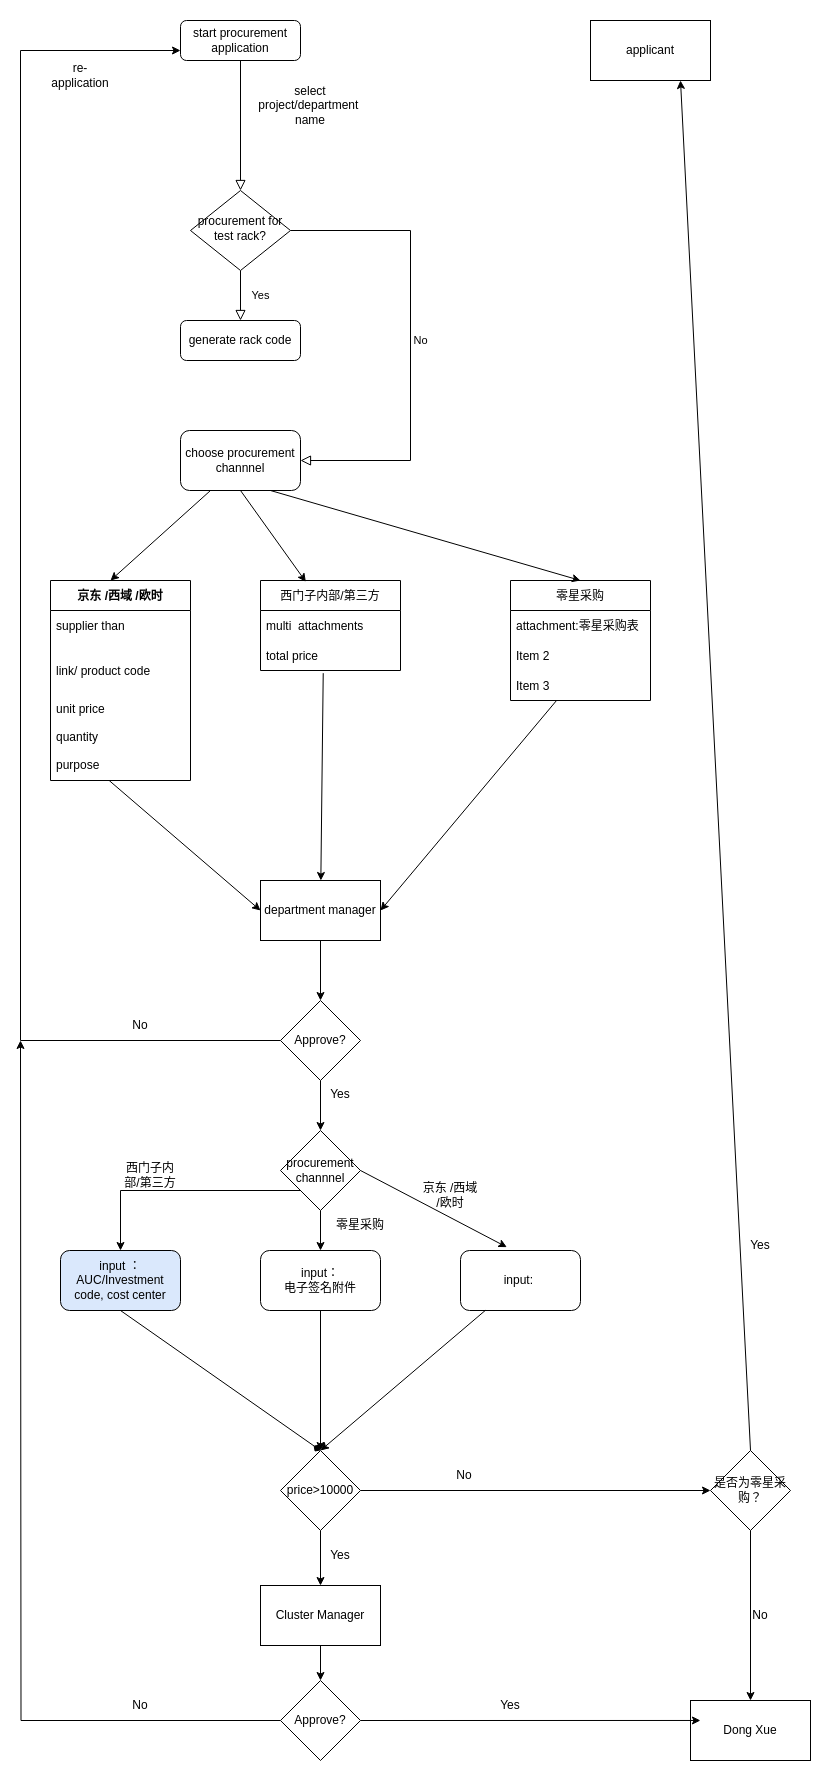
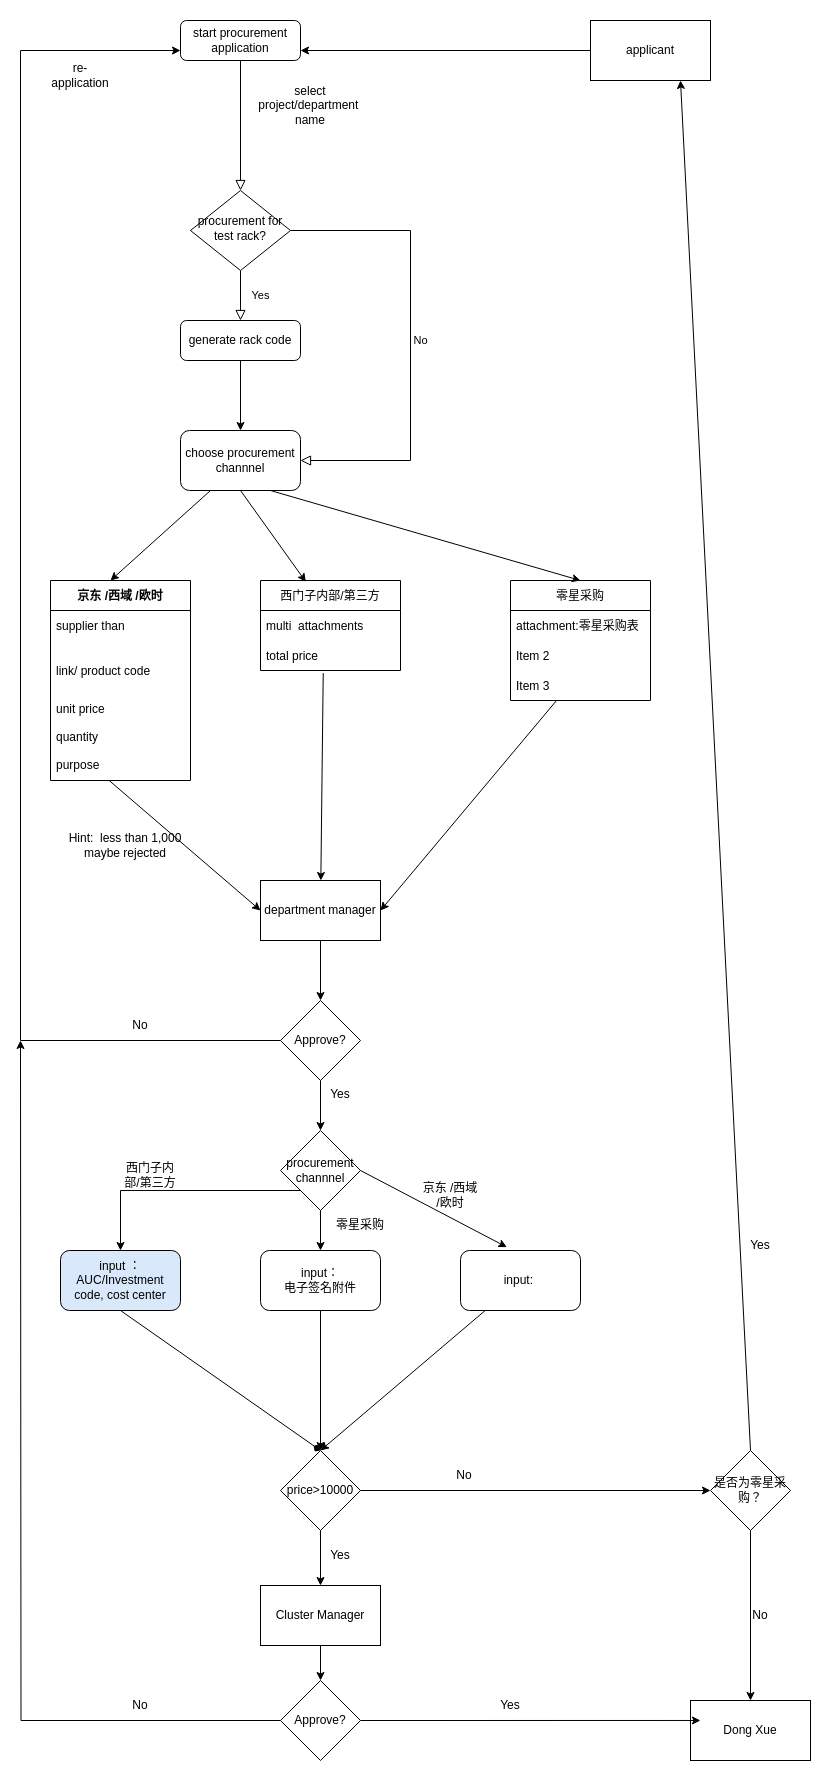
  <mxCell id="0" />
  <mxCell id="1" parent="0" />
  <mxCell id="2" value="" style="rounded=0;html=1;jettySize=auto;orthogonalLoop=1;fontSize=11;endArrow=block;endFill=0;endSize=8;strokeWidth=1;shadow=0;labelBackgroundColor=none;edgeStyle=orthogonalEdgeStyle;" parent="1" source="3" target="6" edge="1"><mxGeometry relative="1" as="geometry" /></mxCell>
  <mxCell id="3" value="start procurement application" style="rounded=1;whiteSpace=wrap;html=1;fontSize=12;glass=0;strokeWidth=1;shadow=0;" parent="1" vertex="1"><mxGeometry x="180" width="120" height="40" as="geometry" y="20" /></mxCell>
  <mxCell id="4" value="Yes" style="rounded=0;html=1;jettySize=auto;orthogonalLoop=1;fontSize=11;endArrow=block;endFill=0;endSize=8;strokeWidth=1;shadow=0;labelBackgroundColor=none;edgeStyle=orthogonalEdgeStyle;entryX=0.5;entryY=0;entryDx=0;entryDy=0;" parent="1" source="6" target="8" edge="1"><mxGeometry y="20" relative="1" as="geometry"><mxPoint as="offset" /><mxPoint x="240" y="310" as="targetPoint" /></mxGeometry></mxCell>
  <mxCell id="5" value="No" style="edgeStyle=orthogonalEdgeStyle;rounded=0;html=1;jettySize=auto;orthogonalLoop=1;fontSize=11;endArrow=block;endFill=0;endSize=8;strokeWidth=1;shadow=0;labelBackgroundColor=none;entryX=1;entryY=0.5;entryDx=0;entryDy=0;" parent="1" source="6" target="9" edge="1"><mxGeometry y="10" relative="1" as="geometry"><mxPoint as="offset" /><mxPoint x="410" y="480" as="targetPoint" /><Array as="points"><mxPoint x="410" y="230" /><mxPoint x="410" y="460" /></Array></mxGeometry></mxCell>
  <mxCell id="6" value="procurement&amp;nbsp;for test rack?" style="rhombus;whiteSpace=wrap;html=1;shadow=0;fontFamily=Helvetica;fontSize=12;align=center;strokeWidth=1;spacing=6;spacingTop=-4;" parent="1" vertex="1"><mxGeometry x="190" y="190" width="100" height="80" as="geometry" /></mxCell>
+ <mxCell id="7" value="" style="edgeStyle=orthogonalEdgeStyle;rounded=0;orthogonalLoop=1;jettySize=auto;html=1;" edge="1" parent="1" source="8" target="9"><mxGeometry relative="1" as="geometry" /></mxCell>
  <mxCell id="8" value="generate rack code" style="rounded=1;whiteSpace=wrap;html=1;fontSize=12;glass=0;strokeWidth=1;shadow=0;" parent="1" vertex="1"><mxGeometry x="180" y="320" width="120" height="40" as="geometry" /></mxCell>
  <mxCell id="9" value="choose procurement channnel" style="whiteSpace=wrap;html=1;rounded=1;glass=0;strokeWidth=1;shadow=0;" vertex="1" parent="1"><mxGeometry x="180" y="430" width="120" height="60" as="geometry" /></mxCell>
  <mxCell id="10" value="" style="endArrow=classic;html=1;rounded=0;exitX=0.25;exitY=1;exitDx=0;exitDy=0;" edge="1" parent="1" source="9"><mxGeometry width="50" height="50" relative="1" as="geometry"><mxPoint x="270" y="550" as="sourcePoint" /><mxPoint x="110" y="580" as="targetPoint" /></mxGeometry></mxCell>
  <mxCell id="11" value="京东 /西域 /欧时" style="swimlane;fontStyle=1;childLayout=stackLayout;horizontal=1;startSize=30;horizontalStack=0;resizeParent=1;resizeParentMax=0;resizeLast=0;collapsible=1;marginBottom=0;" vertex="1" parent="1"><mxGeometry x="50" y="580" width="140" height="200" as="geometry" /></mxCell>
  <mxCell id="12" value="supplier than" style="text;strokeColor=none;fillColor=none;align=left;verticalAlign=middle;spacingLeft=4;spacingRight=4;overflow=hidden;points=[[0,0.5],[1,0.5]];portConstraint=eastwest;rotatable=0;" vertex="1" parent="11"><mxGeometry y="30" width="140" height="30" as="geometry" /></mxCell>
  <mxCell id="13" value="link/ product code" style="text;strokeColor=none;fillColor=none;align=left;verticalAlign=middle;spacingLeft=4;spacingRight=4;overflow=hidden;points=[[0,0.5],[1,0.5]];portConstraint=eastwest;rotatable=0;" vertex="1" parent="11"><mxGeometry y="60" width="140" height="60" as="geometry" /></mxCell>
  <mxCell id="14" value="unit price&#10;&#10;quantity&#10;&#10;purpose&#10;&#10;&#10;&#10;&#10;&#10;&#10;" style="text;strokeColor=none;fillColor=none;align=left;verticalAlign=middle;spacingLeft=4;spacingRight=4;overflow=hidden;points=[[0,0.5],[1,0.5]];portConstraint=eastwest;rotatable=0;" vertex="1" parent="11"><mxGeometry y="120" width="140" height="80" as="geometry" /></mxCell>
  <mxCell id="15" value="西门子内部/第三方" style="swimlane;fontStyle=0;childLayout=stackLayout;horizontal=1;startSize=30;horizontalStack=0;resizeParent=1;resizeParentMax=0;resizeLast=0;collapsible=1;marginBottom=0;" vertex="1" parent="1"><mxGeometry x="260" y="580" width="140" height="90" as="geometry" /></mxCell>
  <mxCell id="16" value="multi  attachments" style="text;strokeColor=none;fillColor=none;align=left;verticalAlign=middle;spacingLeft=4;spacingRight=4;overflow=hidden;points=[[0,0.5],[1,0.5]];portConstraint=eastwest;rotatable=0;" vertex="1" parent="15"><mxGeometry y="30" width="140" height="30" as="geometry" /></mxCell>
  <mxCell id="17" value="total price" style="text;strokeColor=none;fillColor=none;align=left;verticalAlign=middle;spacingLeft=4;spacingRight=4;overflow=hidden;points=[[0,0.5],[1,0.5]];portConstraint=eastwest;rotatable=0;" vertex="1" parent="15"><mxGeometry y="60" width="140" height="30" as="geometry" /></mxCell>
  <mxCell id="18" value="select project/department&amp;nbsp; name" style="text;html=1;strokeColor=none;fillColor=none;align=center;verticalAlign=middle;whiteSpace=wrap;rounded=0;" vertex="1" parent="1"><mxGeometry x="250" y="90" width="120" height="30" as="geometry" /></mxCell>
  <mxCell id="19" value="" style="endArrow=classic;html=1;rounded=0;exitX=0.5;exitY=1;exitDx=0;exitDy=0;entryX=0.324;entryY=0.015;entryDx=0;entryDy=0;entryPerimeter=0;" edge="1" parent="1" source="9" target="15"><mxGeometry width="50" height="50" relative="1" as="geometry"><mxPoint x="220" y="560" as="sourcePoint" /><mxPoint x="270" y="510" as="targetPoint" /></mxGeometry></mxCell>
  <mxCell id="20" value="零星采购" style="swimlane;fontStyle=0;childLayout=stackLayout;horizontal=1;startSize=30;horizontalStack=0;resizeParent=1;resizeParentMax=0;resizeLast=0;collapsible=1;marginBottom=0;" vertex="1" parent="1"><mxGeometry x="510" y="580" width="140" height="120" as="geometry" /></mxCell>
  <mxCell id="21" value="attachment:零星采购表" style="text;strokeColor=none;fillColor=none;align=left;verticalAlign=middle;spacingLeft=4;spacingRight=4;overflow=hidden;points=[[0,0.5],[1,0.5]];portConstraint=eastwest;rotatable=0;" vertex="1" parent="20"><mxGeometry y="30" width="140" height="30" as="geometry" /></mxCell>
  <mxCell id="22" value="Item 2" style="text;strokeColor=none;fillColor=none;align=left;verticalAlign=middle;spacingLeft=4;spacingRight=4;overflow=hidden;points=[[0,0.5],[1,0.5]];portConstraint=eastwest;rotatable=0;" vertex="1" parent="20"><mxGeometry y="60" width="140" height="30" as="geometry" /></mxCell>
  <mxCell id="23" value="Item 3" style="text;strokeColor=none;fillColor=none;align=left;verticalAlign=middle;spacingLeft=4;spacingRight=4;overflow=hidden;points=[[0,0.5],[1,0.5]];portConstraint=eastwest;rotatable=0;" vertex="1" parent="20"><mxGeometry y="90" width="140" height="30" as="geometry" /></mxCell>
  <mxCell id="24" value="" style="endArrow=classic;html=1;rounded=0;exitX=0.75;exitY=1;exitDx=0;exitDy=0;entryX=0.5;entryY=0;entryDx=0;entryDy=0;" edge="1" parent="1" source="9" target="20"><mxGeometry width="50" height="50" relative="1" as="geometry"><mxPoint x="380" y="560" as="sourcePoint" /><mxPoint x="430" y="510" as="targetPoint" /></mxGeometry></mxCell>
  <mxCell id="25" style="edgeStyle=orthogonalEdgeStyle;rounded=0;orthogonalLoop=1;jettySize=auto;html=1;entryX=0.5;entryY=0;entryDx=0;entryDy=0;" edge="1" parent="1" source="26" target="33"><mxGeometry relative="1" as="geometry" /></mxCell>
  <mxCell id="26" value="department manager" style="rounded=0;whiteSpace=wrap;html=1;" vertex="1" parent="1"><mxGeometry x="260" y="880" width="120" height="60" as="geometry" /></mxCell>
  <mxCell id="27" value="" style="endArrow=classic;html=1;rounded=0;exitX=0.419;exitY=1;exitDx=0;exitDy=0;exitPerimeter=0;entryX=0;entryY=0.5;entryDx=0;entryDy=0;" edge="1" parent="1" source="14" target="26"><mxGeometry width="50" height="50" relative="1" as="geometry"><mxPoint x="110" y="840" as="sourcePoint" /><mxPoint x="160" y="790" as="targetPoint" /></mxGeometry></mxCell>
+ <mxCell id="28" value="Hint:&amp;nbsp; less than 1,000 maybe rejected" style="text;html=1;strokeColor=none;fillColor=none;align=center;verticalAlign=middle;whiteSpace=wrap;rounded=0;" vertex="1" parent="1"><mxGeometry x="60" y="830" width="130" height="30" as="geometry" /></mxCell>
  <mxCell id="29" value="" style="endArrow=classic;html=1;rounded=0;exitX=0.448;exitY=1.089;exitDx=0;exitDy=0;exitPerimeter=0;" edge="1" parent="1" source="17" target="26"><mxGeometry width="50" height="50" relative="1" as="geometry"><mxPoint x="150" y="960" as="sourcePoint" /><mxPoint x="200" y="910" as="targetPoint" /></mxGeometry></mxCell>
  <mxCell id="30" value="" style="endArrow=classic;html=1;rounded=0;exitX=0.329;exitY=1;exitDx=0;exitDy=0;exitPerimeter=0;entryX=1;entryY=0.5;entryDx=0;entryDy=0;" edge="1" parent="1" source="23" target="26"><mxGeometry width="50" height="50" relative="1" as="geometry"><mxPoint x="500" y="800" as="sourcePoint" /><mxPoint x="550" y="750" as="targetPoint" /></mxGeometry></mxCell>
  <mxCell id="31" style="edgeStyle=orthogonalEdgeStyle;rounded=0;orthogonalLoop=1;jettySize=auto;html=1;entryX=0;entryY=0.75;entryDx=0;entryDy=0;" edge="1" parent="1" source="33" target="3"><mxGeometry relative="1" as="geometry"><mxPoint x="40" y="50" as="targetPoint" /><Array as="points"><mxPoint y="1040" x="20" /><mxPoint y="50" x="20" /></Array></mxGeometry></mxCell>
  <mxCell id="32" style="edgeStyle=orthogonalEdgeStyle;rounded=0;orthogonalLoop=1;jettySize=auto;html=1;exitX=0.5;exitY=1;exitDx=0;exitDy=0;entryX=0.5;entryY=0;entryDx=0;entryDy=0;" edge="1" parent="1" source="33" target="37"><mxGeometry relative="1" as="geometry" /></mxCell>
  <mxCell id="33" value="Approve?" style="rhombus;whiteSpace=wrap;html=1;" vertex="1" parent="1"><mxGeometry x="280" y="1000" width="80" height="80" as="geometry" /></mxCell>
  <mxCell id="34" value="No" style="text;html=1;strokeColor=none;fillColor=none;align=center;verticalAlign=middle;whiteSpace=wrap;rounded=0;" vertex="1" parent="1"><mxGeometry x="110" y="1010" width="60" height="30" as="geometry" /></mxCell>
  <mxCell id="35" style="edgeStyle=orthogonalEdgeStyle;rounded=0;orthogonalLoop=1;jettySize=auto;html=1;exitX=0;exitY=1;exitDx=0;exitDy=0;entryX=0.5;entryY=0;entryDx=0;entryDy=0;" edge="1" parent="1" source="37" target="39"><mxGeometry relative="1" as="geometry" /></mxCell>
  <mxCell id="36" style="edgeStyle=orthogonalEdgeStyle;rounded=0;orthogonalLoop=1;jettySize=auto;html=1;exitX=0.5;exitY=1;exitDx=0;exitDy=0;entryX=0.5;entryY=0;entryDx=0;entryDy=0;" edge="1" parent="1" source="37" target="42"><mxGeometry relative="1" as="geometry" /></mxCell>
  <mxCell id="37" value="procurement channnel" style="rhombus;whiteSpace=wrap;html=1;" vertex="1" parent="1"><mxGeometry x="280" y="1130" width="80" height="80" as="geometry" /></mxCell>
  <mxCell id="38" value="Yes" style="text;html=1;strokeColor=none;fillColor=none;align=center;verticalAlign=middle;whiteSpace=wrap;rounded=0;" vertex="1" parent="1"><mxGeometry x="310" y="1079" width="60" height="30" as="geometry" /></mxCell>
  <mxCell id="39" value="input ： AUC/Investment code, cost center" style="rounded=1;whiteSpace=wrap;html=1;fillColor=#dae8fc;" vertex="1" parent="1"><mxGeometry x="60" y="1250" width="120" height="60" as="geometry" /></mxCell>
  <mxCell id="40" value="&lt;span style=&quot;&quot;&gt;西门子内部/第三方&lt;/span&gt;" style="text;html=1;strokeColor=none;fillColor=none;align=center;verticalAlign=middle;whiteSpace=wrap;rounded=0;" vertex="1" parent="1"><mxGeometry x="120" y="1160" width="60" height="30" as="geometry" /></mxCell>
  <mxCell id="41" value="Dong Xue" style="rounded=0;whiteSpace=wrap;html=1;" vertex="1" parent="1"><mxGeometry x="690" y="1700" width="120" height="60" as="geometry" /></mxCell>
  <mxCell id="42" value="input：&lt;br&gt;电子签名附件" style="rounded=1;whiteSpace=wrap;html=1;" vertex="1" parent="1"><mxGeometry x="260" y="1250" width="120" height="60" as="geometry" /></mxCell>
  <mxCell id="43" value="零星采购" style="text;html=1;strokeColor=none;fillColor=none;align=center;verticalAlign=middle;whiteSpace=wrap;rounded=0;" vertex="1" parent="1"><mxGeometry x="330" y="1210" width="60" height="30" as="geometry" /></mxCell>
  <mxCell id="44" value="input:&amp;nbsp;" style="rounded=1;whiteSpace=wrap;html=1;" vertex="1" parent="1"><mxGeometry x="460" y="1250" width="120" height="60" as="geometry" /></mxCell>
  <mxCell id="45" value="" style="endArrow=classic;html=1;rounded=0;exitX=1;exitY=0.5;exitDx=0;exitDy=0;entryX=0.386;entryY=-0.056;entryDx=0;entryDy=0;entryPerimeter=0;" edge="1" parent="1" source="37" target="44"><mxGeometry width="50" height="50" relative="1" as="geometry"><mxPoint x="380" y="1200" as="sourcePoint" /><mxPoint x="430" y="1150" as="targetPoint" /></mxGeometry></mxCell>
  <mxCell id="46" value="京东 /西域 /欧时" style="text;html=1;strokeColor=none;fillColor=none;align=center;verticalAlign=middle;whiteSpace=wrap;rounded=0;" vertex="1" parent="1"><mxGeometry x="420" y="1180" width="60" height="30" as="geometry" /></mxCell>
  <mxCell id="47" style="edgeStyle=orthogonalEdgeStyle;rounded=0;orthogonalLoop=1;jettySize=auto;html=1;exitX=1;exitY=0.5;exitDx=0;exitDy=0;entryX=0;entryY=0.5;entryDx=0;entryDy=0;" edge="1" parent="1" source="49" target="53"><mxGeometry relative="1" as="geometry" /></mxCell>
  <mxCell id="48" style="edgeStyle=orthogonalEdgeStyle;rounded=0;orthogonalLoop=1;jettySize=auto;html=1;exitX=0.5;exitY=1;exitDx=0;exitDy=0;entryX=0.5;entryY=0;entryDx=0;entryDy=0;" edge="1" parent="1" source="49" target="63"><mxGeometry relative="1" as="geometry" /></mxCell>
  <mxCell id="49" value="price&amp;gt;10000" style="rhombus;whiteSpace=wrap;html=1;" vertex="1" parent="1"><mxGeometry x="280" y="1450" width="80" height="80" as="geometry" /></mxCell>
  <mxCell id="50" value="" style="endArrow=diamond;html=1;rounded=0;exitX=0.5;exitY=1;exitDx=0;exitDy=0;entryX=0.5;entryY=0;entryDx=0;entryDy=0;" edge="1" parent="1" source="39" target="49"><mxGeometry width="50" height="50" relative="1" as="geometry"><mxPoint x="130" y="1380" as="sourcePoint" /><mxPoint x="180" y="1330" as="targetPoint" /></mxGeometry></mxCell>
  <mxCell id="51" value="" style="endArrow=classic;html=1;rounded=0;exitX=0.5;exitY=1;exitDx=0;exitDy=0;entryX=0.5;entryY=0;entryDx=0;entryDy=0;" edge="1" parent="1" source="42" target="49"><mxGeometry width="50" height="50" relative="1" as="geometry"><mxPoint x="310" y="1400" as="sourcePoint" /><mxPoint x="360" y="1350" as="targetPoint" /></mxGeometry></mxCell>
  <mxCell id="52" value="" style="endArrow=classic;html=1;rounded=0;" edge="1" parent="1" source="44"><mxGeometry width="50" height="50" relative="1" as="geometry"><mxPoint x="470" y="1430" as="sourcePoint" /><mxPoint x="320" y="1450" as="targetPoint" /></mxGeometry></mxCell>
  <mxCell id="53" value="是否为零星采购？" style="rhombus;whiteSpace=wrap;html=1;" vertex="1" parent="1"><mxGeometry x="710" y="1450" width="80" height="80" as="geometry" /></mxCell>
+ <mxCell id="54" style="edgeStyle=orthogonalEdgeStyle;rounded=0;orthogonalLoop=1;jettySize=auto;html=1;exitX=0;exitY=0.5;exitDx=0;exitDy=0;entryX=1;entryY=0.75;entryDx=0;entryDy=0;" edge="1" parent="1" source="55" target="3"><mxGeometry relative="1" as="geometry" /></mxCell>
  <mxCell id="55" value="applicant" style="rounded=0;whiteSpace=wrap;html=1;" vertex="1" parent="1"><mxGeometry x="590" width="120" height="60" as="geometry" y="20" /></mxCell>
  <mxCell id="56" value="re-application" style="text;html=1;strokeColor=none;fillColor=none;align=center;verticalAlign=middle;whiteSpace=wrap;rounded=0;" vertex="1" parent="1"><mxGeometry x="50" y="60" width="60" height="30" as="geometry" /></mxCell>
  <mxCell id="57" value="No" style="text;html=1;strokeColor=none;fillColor=none;align=center;verticalAlign=middle;whiteSpace=wrap;rounded=0;" vertex="1" parent="1"><mxGeometry x="434" y="1460" width="60" height="30" as="geometry" /></mxCell>
  <mxCell id="58" value="" style="endArrow=classic;html=1;rounded=0;entryX=0.5;entryY=0;entryDx=0;entryDy=0;exitX=0.5;exitY=1;exitDx=0;exitDy=0;" edge="1" parent="1" source="53" target="41"><mxGeometry width="50" height="50" relative="1" as="geometry"><mxPoint x="750" y="1540" as="sourcePoint" /><mxPoint x="600" y="1580" as="targetPoint" /></mxGeometry></mxCell>
  <mxCell id="59" value="No" style="text;html=1;strokeColor=none;fillColor=none;align=center;verticalAlign=middle;whiteSpace=wrap;rounded=0;" vertex="1" parent="1"><mxGeometry x="730" y="1600" width="60" height="30" as="geometry" /></mxCell>
  <mxCell id="60" value="" style="endArrow=classic;html=1;rounded=0;exitX=0.5;exitY=0;exitDx=0;exitDy=0;entryX=0.75;entryY=1;entryDx=0;entryDy=0;" edge="1" parent="1" source="53" target="55"><mxGeometry width="50" height="50" relative="1" as="geometry"><mxPoint x="730" y="1430" as="sourcePoint" /><mxPoint x="780" y="1380" as="targetPoint" /></mxGeometry></mxCell>
  <mxCell id="61" value="Yes" style="text;html=1;strokeColor=none;fillColor=none;align=center;verticalAlign=middle;whiteSpace=wrap;rounded=0;" vertex="1" parent="1"><mxGeometry x="730" y="1230" width="60" height="30" as="geometry" /></mxCell>
  <mxCell id="62" style="edgeStyle=orthogonalEdgeStyle;rounded=0;orthogonalLoop=1;jettySize=auto;html=1;exitX=0.5;exitY=1;exitDx=0;exitDy=0;" edge="1" parent="1" source="63" target="66"><mxGeometry relative="1" as="geometry" /></mxCell>
  <mxCell id="63" value="Cluster Manager" style="rounded=0;whiteSpace=wrap;html=1;" vertex="1" parent="1"><mxGeometry x="260" y="1585" width="120" height="60" as="geometry" /></mxCell>
  <mxCell id="64" style="edgeStyle=orthogonalEdgeStyle;rounded=0;orthogonalLoop=1;jettySize=auto;html=1;exitX=1;exitY=0.5;exitDx=0;exitDy=0;entryX=0.083;entryY=0.333;entryDx=0;entryDy=0;entryPerimeter=0;" edge="1" parent="1" source="66" target="41"><mxGeometry relative="1" as="geometry"><mxPoint x="670" y="1720" as="targetPoint" /></mxGeometry></mxCell>
  <mxCell id="65" style="edgeStyle=orthogonalEdgeStyle;rounded=0;orthogonalLoop=1;jettySize=auto;html=1;exitX=0;exitY=0.5;exitDx=0;exitDy=0;" edge="1" parent="1" source="66"><mxGeometry relative="1" as="geometry"><mxPoint y="1040" as="targetPoint" x="20" /></mxGeometry></mxCell>
  <mxCell id="66" value="Approve?" style="rhombus;whiteSpace=wrap;html=1;" vertex="1" parent="1"><mxGeometry x="280" y="1680" width="80" height="80" as="geometry" /></mxCell>
  <mxCell id="67" value="Yes" style="text;html=1;strokeColor=none;fillColor=none;align=center;verticalAlign=middle;whiteSpace=wrap;rounded=0;" vertex="1" parent="1"><mxGeometry x="310" y="1540" width="60" height="30" as="geometry" /></mxCell>
  <mxCell id="68" value="Yes" style="text;html=1;strokeColor=none;fillColor=none;align=center;verticalAlign=middle;whiteSpace=wrap;rounded=0;" vertex="1" parent="1"><mxGeometry x="480" y="1690" width="60" height="30" as="geometry" /></mxCell>
  <mxCell id="69" value="No" style="text;html=1;strokeColor=none;fillColor=none;align=center;verticalAlign=middle;whiteSpace=wrap;rounded=0;" vertex="1" parent="1"><mxGeometry x="110" y="1690" width="60" height="30" as="geometry" /></mxCell>
